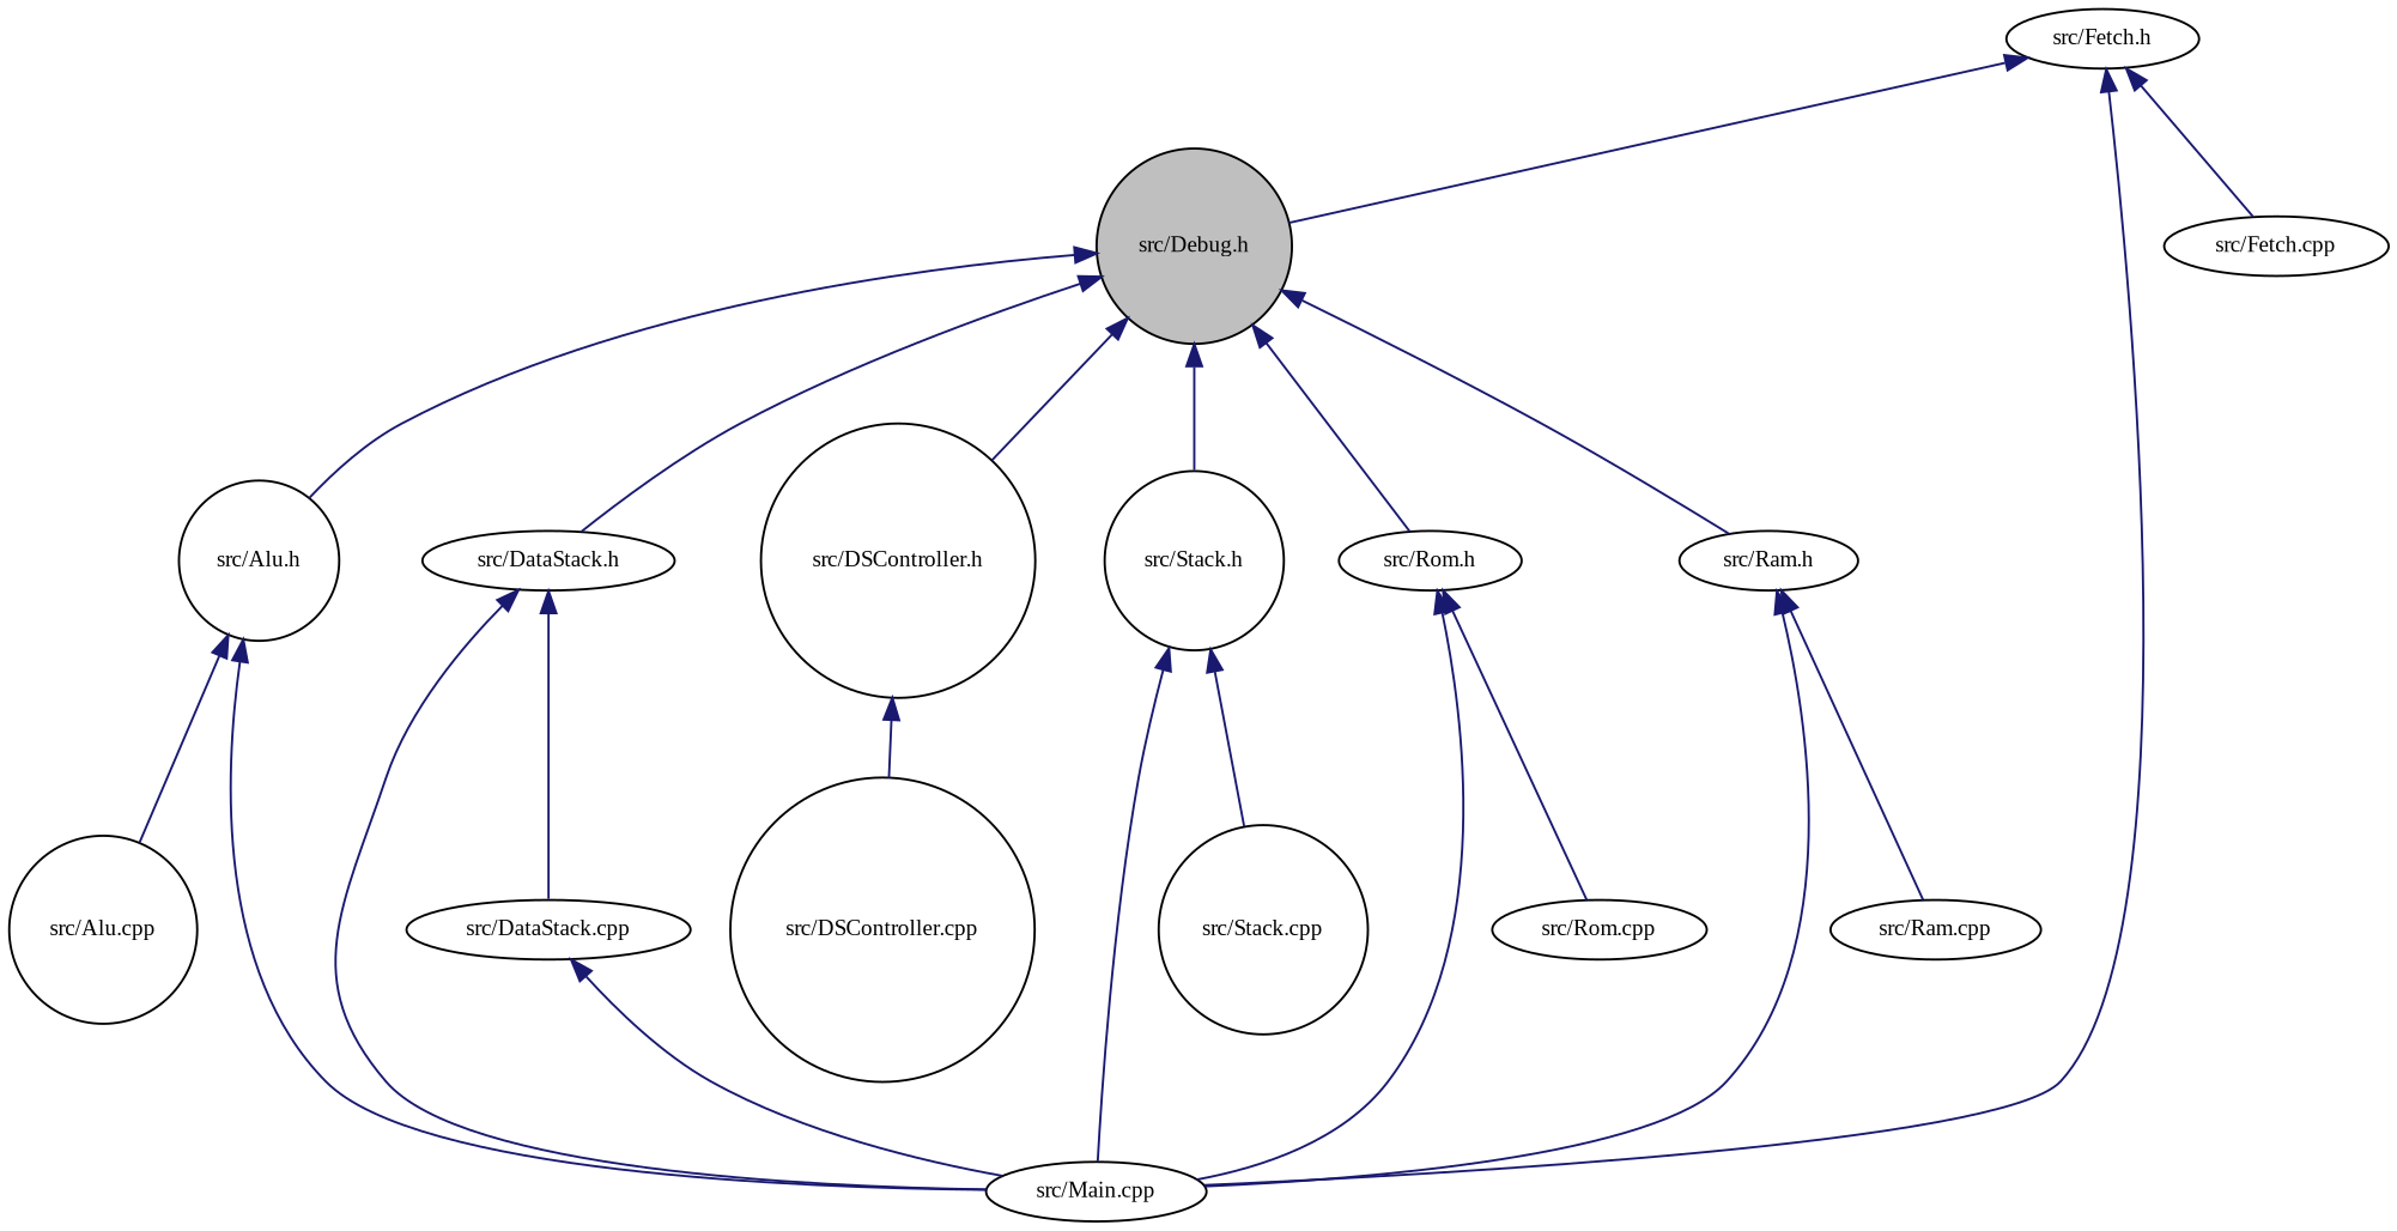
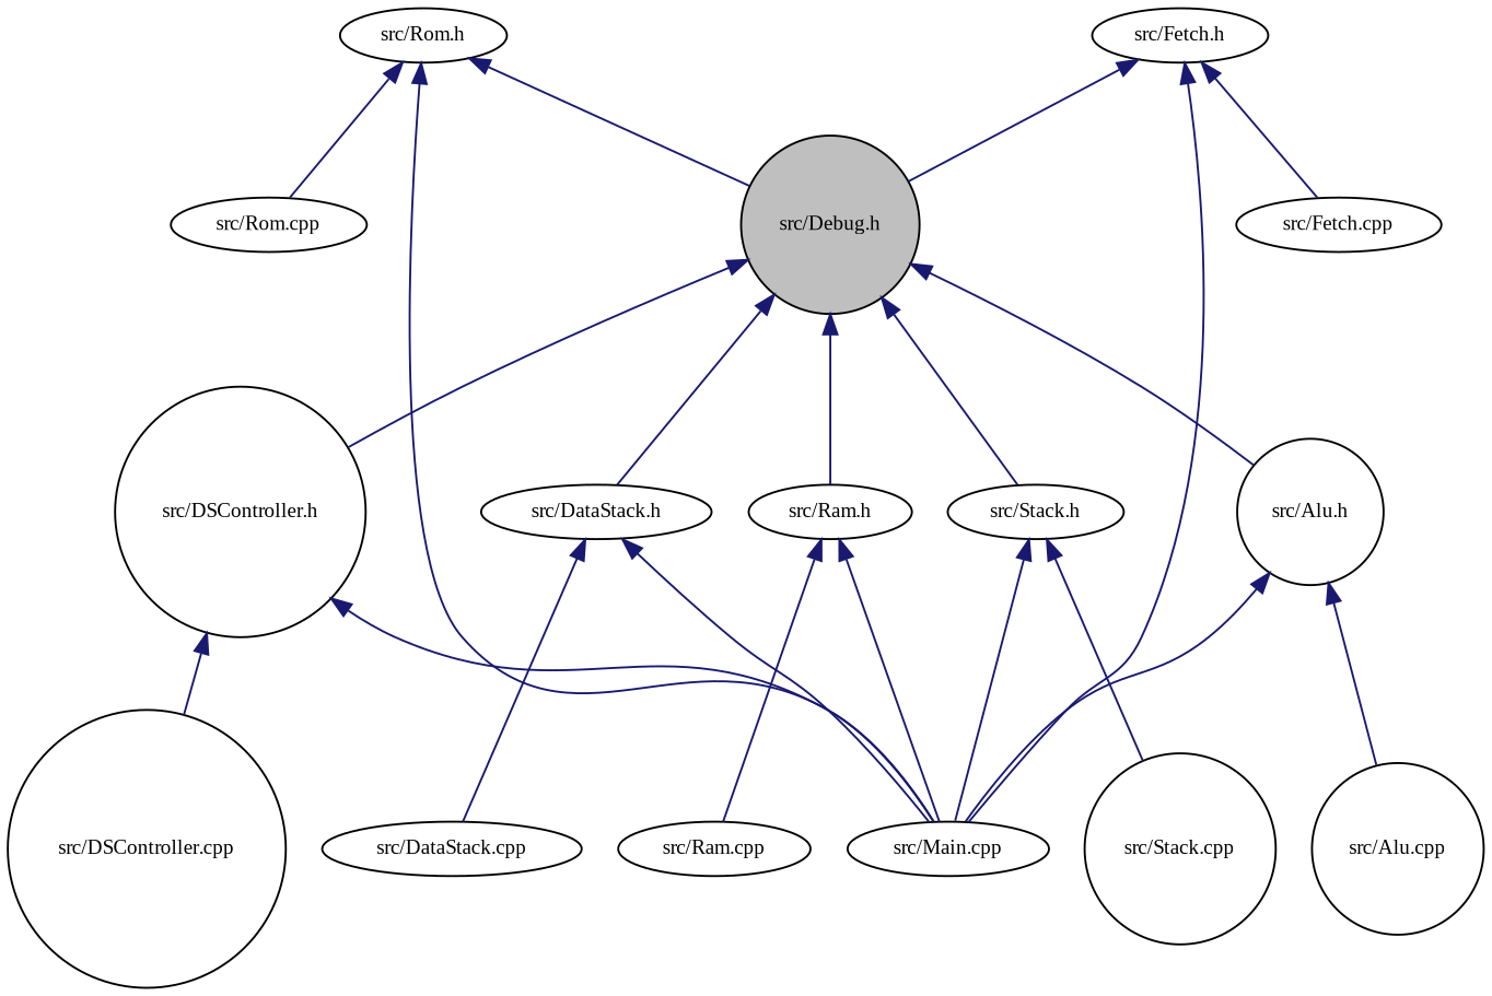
  digraph {
    fontname="Liberation Serif"
    node [color=black fillcolor=white fontname="Liberation Serif" fontsize=10 shape=ellipse style=filled]
    edge [color=midnightblue dir=back fontname="Liberation Serif" fontsize=10 labelfontname=Helvetica labelfontsize=10 style=solid]
    n1 [fillcolor=grey75 fontcolor=black height=0.2 label="src/Debug.h" shape=circle width=0.4]
    n2 [height=0.2 label="src/Alu.h" shape=circle width=0.4]
    n3 [height=0.2 label="src/DataStack.h" width=0.4]
    n4 [height=0.2 label="src/DSController.h" shape=circle width=0.4]
-   n5 [height=0.2 label="src/Stack.h" shape=circle width=0.4]
+   n5 [height=0.2 label="src/Stack.h" width=0.4]
    n6 [height=0.2 label="src/Rom.h" width=0.4]
    n7 [height=0.2 label="src/Ram.h" width=0.4]
    n8 [height=0.2 label="src/Alu.cpp" shape=circle width=0.4]
    n9 [height=0.2 label="src/Main.cpp" width=0.4]
    n10 [height=0.2 label="src/DataStack.cpp" width=0.4]
    n11 [height=0.2 label="src/DSController.cpp" shape=circle width=0.4]
    n12 [height=0.2 label="src/Fetch.h" width=0.4]
    n13 [height=0.2 label="src/Fetch.cpp" width=0.4]
    n14 [height=0.2 label="src/Stack.cpp" shape=circle width=0.4]
    n15 [height=0.2 label="src/Rom.cpp" width=0.4]
    n16 [height=0.2 label="src/Ram.cpp" width=0.4]
    n1 -> n2
    n1 -> n3
    n1 -> n4
    n1 -> n5
-   n1 -> n6
+   n6 -> n1
    n1 -> n7
    n2 -> n8
    n2 -> n9
    n3 -> n9
    n3 -> n10
-   n10 -> n9
+   n4 -> n9
    n4 -> n11
    n5 -> n9
    n5 -> n14
    n6 -> n9
    n6 -> n15
    n7 -> n9
    n7 -> n16
    n12 -> n1
    n12 -> n9
    n12 -> n13
  }
